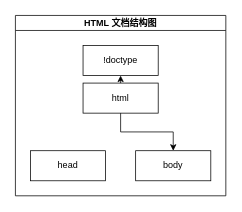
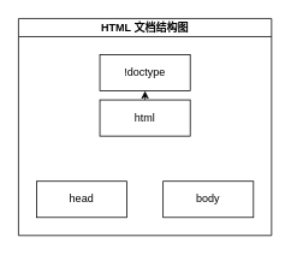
  <mxCell id="0" />
  <mxCell id="1" parent="0" />
  <mxCell id="2" value="HTML 文档结构图" style="swimlane;startSize=20;horizontal=1;childLayout=treeLayout;horizontalTree=0;resizable=0;containerType=tree;" vertex="1" parent="1"><mxGeometry x="20" y="20" width="280" height="240" as="geometry" /></mxCell>
  <mxCell id="3" value="html" style="whiteSpace=wrap;html=1;" vertex="1" parent="2"><mxGeometry x="90" y="90" width="100" height="40" as="geometry" /></mxCell>
  <mxCell id="4" value="body" style="whiteSpace=wrap;html=1;" vertex="1" parent="2"><mxGeometry x="160" y="180" width="100" height="40" as="geometry" /></mxCell>
- <mxCell id="5" value="" style="edgeStyle=elbowEdgeStyle;elbow=vertical;html=1;rounded=0;" edge="1" parent="2" source="3" target="4"><mxGeometry relative="1" as="geometry" /></mxCell>
  <mxCell id="6" value="head" style="whiteSpace=wrap;html=1;" vertex="1" parent="2"><mxGeometry x="20" y="180" width="100" height="40" as="geometry" /></mxCell>
  <mxCell id="7" value="" style="edgeStyle=elbowEdgeStyle;elbow=vertical;html=1;rounded=0;" edge="1" parent="2" source="3" target="8"><mxGeometry relative="1" as="geometry" /></mxCell>
  <mxCell id="8" value="!doctype" style="whiteSpace=wrap;html=1;" vertex="1" parent="2"><mxGeometry x="90" y="40" width="100" height="40" as="geometry" /></mxCell>
